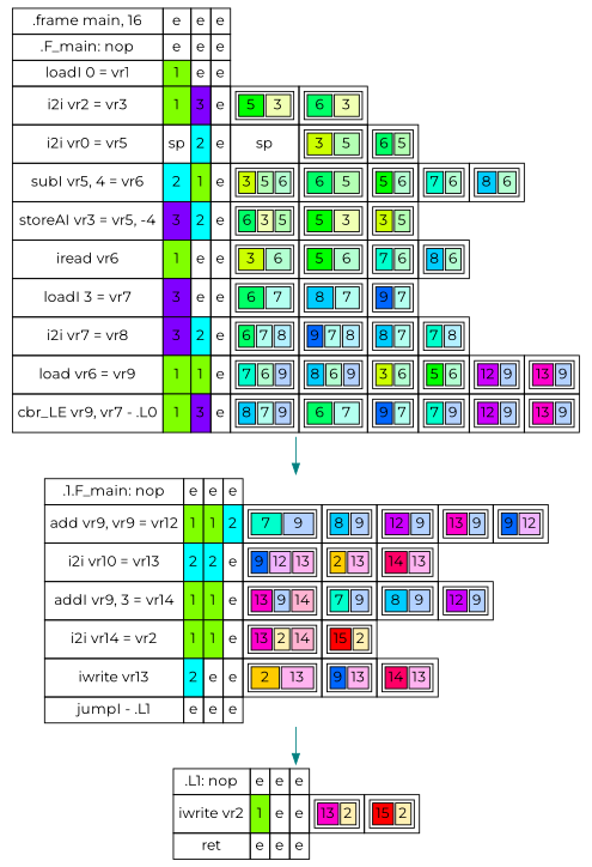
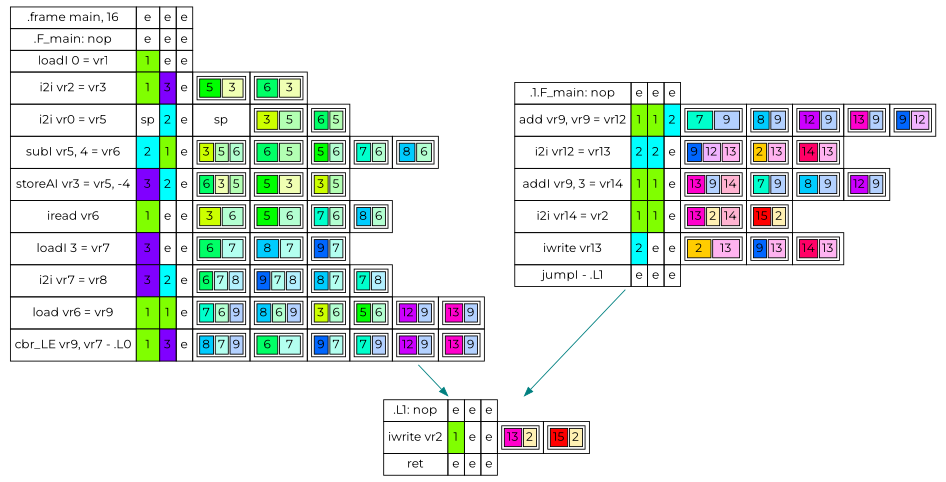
  digraph {
    fontname=Montserrat
    node [fontname=Montserrat shape=none]
    edge [color=teal fontname=Montserrat]
    n1 [label=< <table border="0" cellborder="1" cellspacing="0" cellpadding="4">   <tr>     <td>.frame main, 16</td>     <td>e</td>     <td>e</td>     <td>e</td>   </tr>   <tr>     <td>.F_main: nop</td>     <td>e</td>     <td>e</td>     <td>e</td>   </tr>   <tr>     <td>loadI 0 = vr1</td>     <td bgcolor = "0.25 1 1">1</td>     <td>e</td>     <td>e</td>   </tr>   <tr>     <td>i2i vr2 = vr3</td>     <td bgcolor = "0.25 1 1">1</td>     <td bgcolor = "0.75 1 1">3</td>     <td>e</td>     <td><table><tr><td bgcolor = "0.33333334 1 1">5</td><td bgcolor="0.2 0.3 1">3</td></tr></table></td>     <td><table><tr><td bgcolor = "0.4 1 1">6</td><td bgcolor="0.2 0.3 1">3</td></tr></table></td>   </tr>   <tr>     <td>i2i vr0 = vr5</td>     <td>sp</td>     <td bgcolor = "0.5 1 1">2</td>     <td>e</td>     <td>sp</td>     <td><table><tr><td bgcolor = "0.2 1 1">3</td><td bgcolor="0.33333334 0.3 1">5</td></tr></table></td>     <td><table><tr><td bgcolor = "0.4 1 1">6</td><td bgcolor="0.33333334 0.3 1">5</td></tr></table></td>   </tr>   <tr>     <td>subI vr5, 4 = vr6</td>     <td bgcolor = "0.5 1 1">2</td>     <td bgcolor = "0.25 1 1">1</td>     <td>e</td>     <td><table><tr><td bgcolor = "0.2 1 1">3</td><td bgcolor="0.33333334 0.3 1">5</td><td bgcolor="0.4 0.3 1">6</td></tr></table></td>     <td><table><tr><td bgcolor = "0.4 1 1">6</td><td bgcolor="0.33333334 0.3 1">5</td></tr></table></td>     <td><table><tr><td bgcolor = "0.33333334 1 1">5</td><td bgcolor="0.4 0.3 1">6</td></tr></table></td>     <td><table><tr><td bgcolor = "0.46666667 1 1">7</td><td bgcolor="0.4 0.3 1">6</td></tr></table></td>     <td><table><tr><td bgcolor = "0.53333336 1 1">8</td><td bgcolor="0.4 0.3 1">6</td></tr></table></td>   </tr>   <tr>     <td>storeAI vr3 = vr5, -4</td>     <td bgcolor = "0.75 1 1">3</td>     <td bgcolor = "0.5 1 1">2</td>     <td>e</td>     <td><table><tr><td bgcolor = "0.4 1 1">6</td><td bgcolor="0.2 0.3 1">3</td><td bgcolor="0.33333334 0.3 1">5</td></tr></table></td>     <td><table><tr><td bgcolor = "0.33333334 1 1">5</td><td bgcolor="0.2 0.3 1">3</td></tr></table></td>     <td><table><tr><td bgcolor = "0.2 1 1">3</td><td bgcolor="0.33333334 0.3 1">5</td></tr></table></td>   </tr>   <tr>     <td>iread vr6</td>     <td bgcolor = "0.25 1 1">1</td>     <td>e</td>     <td>e</td>     <td><table><tr><td bgcolor = "0.2 1 1">3</td><td bgcolor="0.4 0.3 1">6</td></tr></table></td>     <td><table><tr><td bgcolor = "0.33333334 1 1">5</td><td bgcolor="0.4 0.3 1">6</td></tr></table></td>     <td><table><tr><td bgcolor = "0.46666667 1 1">7</td><td bgcolor="0.4 0.3 1">6</td></tr></table></td>     <td><table><tr><td bgcolor = "0.53333336 1 1">8</td><td bgcolor="0.4 0.3 1">6</td></tr></table></td>   </tr>   <tr>     <td>loadI 3 = vr7</td>     <td bgcolor = "0.75 1 1">3</td>     <td>e</td>     <td>e</td>     <td><table><tr><td bgcolor = "0.4 1 1">6</td><td bgcolor="0.46666667 0.3 1">7</td></tr></table></td>     <td><table><tr><td bgcolor = "0.53333336 1 1">8</td><td bgcolor="0.46666667 0.3 1">7</td></tr></table></td>     <td><table><tr><td bgcolor = "0.6 1 1">9</td><td bgcolor="0.46666667 0.3 1">7</td></tr></table></td>   </tr>   <tr>     <td>i2i vr7 = vr8</td>     <td bgcolor = "0.75 1 1">3</td>     <td bgcolor = "0.5 1 1">2</td>     <td>e</td>     <td><table><tr><td bgcolor = "0.4 1 1">6</td><td bgcolor="0.46666667 0.3 1">7</td><td bgcolor="0.53333336 0.3 1">8</td></tr></table></td>     <td><table><tr><td bgcolor = "0.6 1 1">9</td><td bgcolor="0.46666667 0.3 1">7</td><td bgcolor="0.53333336 0.3 1">8</td></tr></table></td>     <td><table><tr><td bgcolor = "0.53333336 1 1">8</td><td bgcolor="0.46666667 0.3 1">7</td></tr></table></td>     <td><table><tr><td bgcolor = "0.46666667 1 1">7</td><td bgcolor="0.53333336 0.3 1">8</td></tr></table></td>   </tr>   <tr>     <td>load vr6 = vr9</td>     <td bgcolor = "0.25 1 1">1</td>     <td bgcolor = "0.25 1 1">1</td>     <td>e</td>     <td><table><tr><td bgcolor = "0.46666667 1 1">7</td><td bgcolor="0.4 0.3 1">6</td><td bgcolor="0.6 0.3 1">9</td></tr></table></td>     <td><table><tr><td bgcolor = "0.53333336 1 1">8</td><td bgcolor="0.4 0.3 1">6</td><td bgcolor="0.6 0.3 1">9</td></tr></table></td>     <td><table><tr><td bgcolor = "0.2 1 1">3</td><td bgcolor="0.4 0.3 1">6</td></tr></table></td>     <td><table><tr><td bgcolor = "0.33333334 1 1">5</td><td bgcolor="0.4 0.3 1">6</td></tr></table></td>     <td><table><tr><td bgcolor = "0.8 1 1">12</td><td bgcolor="0.6 0.3 1">9</td></tr></table></td>     <td><table><tr><td bgcolor = "0.8666667 1 1">13</td><td bgcolor="0.6 0.3 1">9</td></tr></table></td>   </tr>   <tr>     <td>cbr_LE vr9, vr7 - .L0</td>     <td bgcolor = "0.25 1 1">1</td>     <td bgcolor = "0.75 1 1">3</td>     <td>e</td>     <td><table><tr><td bgcolor = "0.53333336 1 1">8</td><td bgcolor="0.46666667 0.3 1">7</td><td bgcolor="0.6 0.3 1">9</td></tr></table></td>     <td><table><tr><td bgcolor = "0.4 1 1">6</td><td bgcolor="0.46666667 0.3 1">7</td></tr></table></td>     <td><table><tr><td bgcolor = "0.6 1 1">9</td><td bgcolor="0.46666667 0.3 1">7</td></tr></table></td>     <td><table><tr><td bgcolor = "0.46666667 1 1">7</td><td bgcolor="0.6 0.3 1">9</td></tr></table></td>     <td><table><tr><td bgcolor = "0.8 1 1">12</td><td bgcolor="0.6 0.3 1">9</td></tr></table></td>     <td><table><tr><td bgcolor = "0.8666667 1 1">13</td><td bgcolor="0.6 0.3 1">9</td></tr></table></td>   </tr> </table>>]
-   n2 [label=< <table border="0" cellborder="1" cellspacing="0" cellpadding="4">   <tr>     <td>.1.F_main: nop</td>     <td>e</td>     <td>e</td>     <td>e</td>   </tr>   <tr>     <td>add vr9, vr9 = vr12</td>     <td bgcolor = "0.25 1 1">1</td>     <td bgcolor = "0.25 1 1">1</td>     <td bgcolor = "0.5 1 1">2</td>     <td><table><tr><td bgcolor = "0.46666667 1 1">7</td><td bgcolor="0.6 0.3 1">9</td></tr></table></td>     <td><table><tr><td bgcolor = "0.53333336 1 1">8</td><td bgcolor="0.6 0.3 1">9</td></tr></table></td>     <td><table><tr><td bgcolor = "0.8 1 1">12</td><td bgcolor="0.6 0.3 1">9</td></tr></table></td>     <td><table><tr><td bgcolor = "0.8666667 1 1">13</td><td bgcolor="0.6 0.3 1">9</td></tr></table></td>     <td><table><tr><td bgcolor = "0.6 1 1">9</td><td bgcolor="0.8 0.3 1">12</td></tr></table></td>   </tr>   <tr>     <td>i2i vr10 = vr13</td>     <td bgcolor = "0.5 1 1">2</td>     <td bgcolor = "0.5 1 1">2</td>     <td>e</td>     <td><table><tr><td bgcolor = "0.6 1 1">9</td><td bgcolor="0.8 0.3 1">12</td><td bgcolor="0.8666667 0.3 1">13</td></tr></table></td>     <td><table><tr><td bgcolor = "0.13333334 1 1">2</td><td bgcolor="0.8666667 0.3 1">13</td></tr></table></td>     <td><table><tr><td bgcolor = "0.93333334 1 1">14</td><td bgcolor="0.8666667 0.3 1">13</td></tr></table></td>   </tr>   <tr>     <td>addI vr9, 3 = vr14</td>     <td bgcolor = "0.25 1 1">1</td>     <td bgcolor = "0.25 1 1">1</td>     <td>e</td>     <td><table><tr><td bgcolor = "0.8666667 1 1">13</td><td bgcolor="0.6 0.3 1">9</td><td bgcolor="0.93333334 0.3 1">14</td></tr></table></td>     <td><table><tr><td bgcolor = "0.46666667 1 1">7</td><td bgcolor="0.6 0.3 1">9</td></tr></table></td>     <td><table><tr><td bgcolor = "0.53333336 1 1">8</td><td bgcolor="0.6 0.3 1">9</td></tr></table></td>     <td><table><tr><td bgcolor = "0.8 1 1">12</td><td bgcolor="0.6 0.3 1">9</td></tr></table></td>   </tr>   <tr>     <td>i2i vr14 = vr2</td>     <td bgcolor = "0.25 1 1">1</td>     <td bgcolor = "0.25 1 1">1</td>     <td>e</td>     <td><table><tr><td bgcolor = "0.8666667 1 1">13</td><td bgcolor="0.13333334 0.3 1">2</td><td bgcolor="0.93333334 0.3 1">14</td></tr></table></td>     <td><table><tr><td bgcolor = "1 1 1">15</td><td bgcolor="0.13333334 0.3 1">2</td></tr></table></td>   </tr>   <tr>     <td>iwrite vr13</td>     <td bgcolor = "0.5 1 1">2</td>     <td>e</td>     <td>e</td>     <td><table><tr><td bgcolor = "0.13333334 1 1">2</td><td bgcolor="0.8666667 0.3 1">13</td></tr></table></td>     <td><table><tr><td bgcolor = "0.6 1 1">9</td><td bgcolor="0.8666667 0.3 1">13</td></tr></table></td>     <td><table><tr><td bgcolor = "0.93333334 1 1">14</td><td bgcolor="0.8666667 0.3 1">13</td></tr></table></td>   </tr>   <tr>     <td>jumpI - .L1</td>     <td>e</td>     <td>e</td>     <td>e</td>   </tr> </table>>]
+   n2 [label=< <table border="0" cellborder="1" cellspacing="0" cellpadding="4">   <tr>     <td>.1.F_main: nop</td>     <td>e</td>     <td>e</td>     <td>e</td>   </tr>   <tr>     <td>add vr9, vr9 = vr12</td>     <td bgcolor = "0.25 1 1">1</td>     <td bgcolor = "0.25 1 1">1</td>     <td bgcolor = "0.5 1 1">2</td>     <td><table><tr><td bgcolor = "0.46666667 1 1">7</td><td bgcolor="0.6 0.3 1">9</td></tr></table></td>     <td><table><tr><td bgcolor = "0.53333336 1 1">8</td><td bgcolor="0.6 0.3 1">9</td></tr></table></td>     <td><table><tr><td bgcolor = "0.8 1 1">12</td><td bgcolor="0.6 0.3 1">9</td></tr></table></td>     <td><table><tr><td bgcolor = "0.8666667 1 1">13</td><td bgcolor="0.6 0.3 1">9</td></tr></table></td>     <td><table><tr><td bgcolor = "0.6 1 1">9</td><td bgcolor="0.8 0.3 1">12</td></tr></table></td>   </tr>   <tr>     <td>i2i vr12 = vr13</td>     <td bgcolor = "0.5 1 1">2</td>     <td bgcolor = "0.5 1 1">2</td>     <td>e</td>     <td><table><tr><td bgcolor = "0.6 1 1">9</td><td bgcolor="0.8 0.3 1">12</td><td bgcolor="0.8666667 0.3 1">13</td></tr></table></td>     <td><table><tr><td bgcolor = "0.13333334 1 1">2</td><td bgcolor="0.8666667 0.3 1">13</td></tr></table></td>     <td><table><tr><td bgcolor = "0.93333334 1 1">14</td><td bgcolor="0.8666667 0.3 1">13</td></tr></table></td>   </tr>   <tr>     <td>addI vr9, 3 = vr14</td>     <td bgcolor = "0.25 1 1">1</td>     <td bgcolor = "0.25 1 1">1</td>     <td>e</td>     <td><table><tr><td bgcolor = "0.8666667 1 1">13</td><td bgcolor="0.6 0.3 1">9</td><td bgcolor="0.93333334 0.3 1">14</td></tr></table></td>     <td><table><tr><td bgcolor = "0.46666667 1 1">7</td><td bgcolor="0.6 0.3 1">9</td></tr></table></td>     <td><table><tr><td bgcolor = "0.53333336 1 1">8</td><td bgcolor="0.6 0.3 1">9</td></tr></table></td>     <td><table><tr><td bgcolor = "0.8 1 1">12</td><td bgcolor="0.6 0.3 1">9</td></tr></table></td>   </tr>   <tr>     <td>i2i vr14 = vr2</td>     <td bgcolor = "0.25 1 1">1</td>     <td bgcolor = "0.25 1 1">1</td>     <td>e</td>     <td><table><tr><td bgcolor = "0.8666667 1 1">13</td><td bgcolor="0.13333334 0.3 1">2</td><td bgcolor="0.93333334 0.3 1">14</td></tr></table></td>     <td><table><tr><td bgcolor = "1 1 1">15</td><td bgcolor="0.13333334 0.3 1">2</td></tr></table></td>   </tr>   <tr>     <td>iwrite vr13</td>     <td bgcolor = "0.5 1 1">2</td>     <td>e</td>     <td>e</td>     <td><table><tr><td bgcolor = "0.13333334 1 1">2</td><td bgcolor="0.8666667 0.3 1">13</td></tr></table></td>     <td><table><tr><td bgcolor = "0.6 1 1">9</td><td bgcolor="0.8666667 0.3 1">13</td></tr></table></td>     <td><table><tr><td bgcolor = "0.93333334 1 1">14</td><td bgcolor="0.8666667 0.3 1">13</td></tr></table></td>   </tr>   <tr>     <td>jumpI - .L1</td>     <td>e</td>     <td>e</td>     <td>e</td>   </tr> </table>>]
    n3 [label=< <table border="0" cellborder="1" cellspacing="0" cellpadding="4">   <tr>     <td>.L1: nop</td>     <td>e</td>     <td>e</td>     <td>e</td>   </tr>   <tr>     <td>iwrite vr2</td>     <td bgcolor = "0.25 1 1">1</td>     <td>e</td>     <td>e</td>     <td><table><tr><td bgcolor = "0.8666667 1 1">13</td><td bgcolor="0.13333334 0.3 1">2</td></tr></table></td>     <td><table><tr><td bgcolor = "1 1 1">15</td><td bgcolor="0.13333334 0.3 1">2</td></tr></table></td>   </tr>   <tr>     <td>ret</td>     <td>e</td>     <td>e</td>     <td>e</td>   </tr> </table>>]
-   n1 -> n2
+   n1 -> n3
    n2 -> n3
  }
